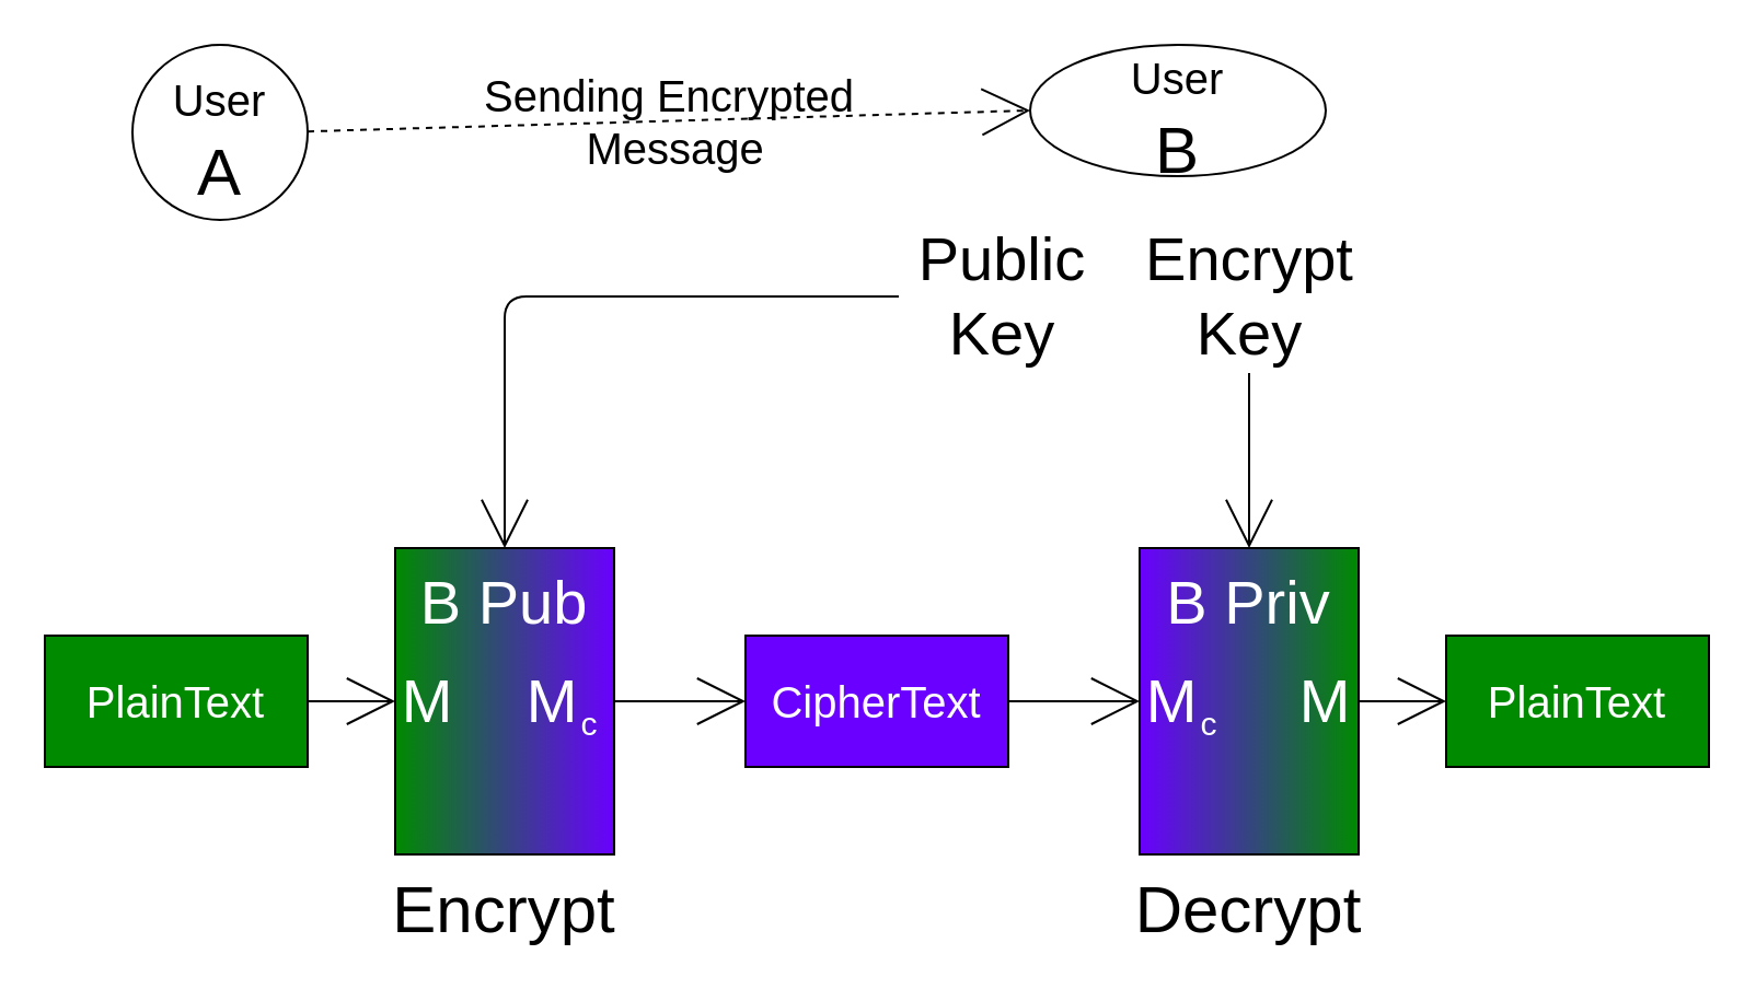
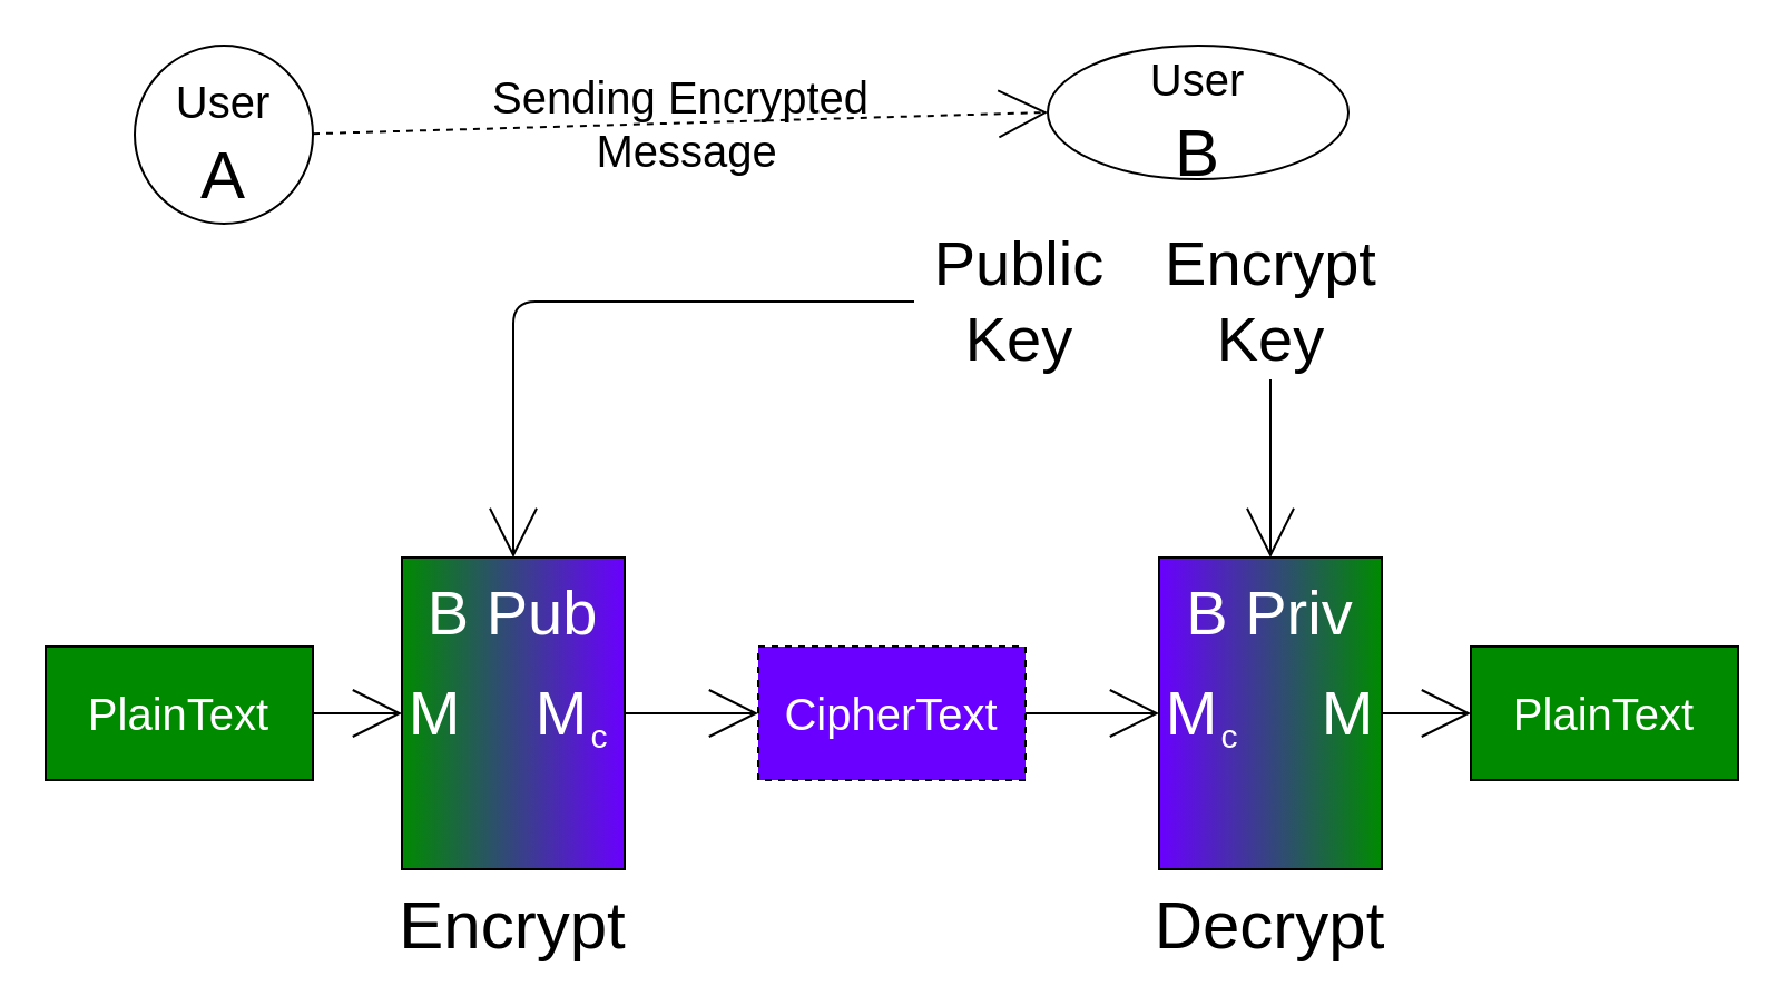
  <mxCell id="0" />
  <mxCell id="1" parent="0" />
  <mxCell id="2" style="edgeStyle=none;html=1;exitX=1;exitY=0.5;exitDx=0;exitDy=0;entryX=0;entryY=0.5;entryDx=0;entryDy=0;fontSize=28;endArrow=open;endFill=0;endSize=20;" parent="1" source="3" target="5" edge="1"><mxGeometry relative="1" as="geometry" /></mxCell>
  <mxCell id="3" value="PlainText" style="rounded=0;whiteSpace=wrap;html=1;fontSize=20;fillColor=#008a00;fontColor=#ffffff;strokeColor=#000000;" parent="1" vertex="1"><mxGeometry y="290" width="120" height="60" as="geometry" x="20" /></mxCell>
  <mxCell id="4" style="edgeStyle=none;html=1;exitX=1;exitY=0.5;exitDx=0;exitDy=0;entryX=0;entryY=0.5;entryDx=0;entryDy=0;fontSize=28;endArrow=open;endFill=0;endSize=20;" parent="1" source="5" target="7" edge="1"><mxGeometry relative="1" as="geometry" /></mxCell>
  <mxCell id="5" value="" style="rounded=0;whiteSpace=wrap;html=1;fontSize=20;fillColor=#6a00ff;fontColor=#ffffff;strokeColor=#000000;gradientDirection=west;gradientColor=#008A00;" parent="1" vertex="1"><mxGeometry x="180" y="250" width="100" height="140" as="geometry" /></mxCell>
  <mxCell id="6" style="edgeStyle=none;html=1;exitX=1;exitY=0.5;exitDx=0;exitDy=0;entryX=0;entryY=0.5;entryDx=0;entryDy=0;fontSize=28;endArrow=open;endFill=0;endSize=20;" parent="1" source="7" target="13" edge="1"><mxGeometry relative="1" as="geometry" /></mxCell>
- <mxCell id="7" value="CipherText" style="rounded=0;whiteSpace=wrap;html=1;fontSize=20;fillColor=#6a00ff;fontColor=#ffffff;strokeColor=#000000;" parent="1" vertex="1"><mxGeometry x="340" y="290" width="120" height="60" as="geometry" /></mxCell>
+ <mxCell id="7" value="CipherText" style="rounded=0;whiteSpace=wrap;html=1;fontSize=20;fillColor=#6a00ff;fontColor=#ffffff;strokeColor=#000000;dashed=1;" parent="1" vertex="1"><mxGeometry x="340" y="290" width="120" height="60" as="geometry" /></mxCell>
  <mxCell id="8" value="PlainText" style="rounded=0;whiteSpace=wrap;html=1;fontSize=20;fillColor=#008a00;fontColor=#ffffff;strokeColor=#000000;" parent="1" vertex="1"><mxGeometry x="660" y="290" width="120" height="60" as="geometry" /></mxCell>
  <mxCell id="9" value="B Pub" style="text;html=1;strokeColor=none;fillColor=none;align=center;verticalAlign=middle;whiteSpace=wrap;rounded=0;fontSize=28;fontColor=#FFFFFF;" parent="1" vertex="1"><mxGeometry x="180" y="260" width="100" height="30" as="geometry" /></mxCell>
  <mxCell id="10" value="M" style="text;html=1;strokeColor=none;fillColor=none;align=center;verticalAlign=middle;whiteSpace=wrap;rounded=0;fontSize=28;fontColor=#FFFFFF;" parent="1" vertex="1"><mxGeometry x="180" y="305" width="30" height="30" as="geometry" /></mxCell>
  <mxCell id="11" style="edgeStyle=orthogonalEdgeStyle;html=1;exitX=0;exitY=0.5;exitDx=0;exitDy=0;entryX=0.5;entryY=0;entryDx=0;entryDy=0;fontSize=28;endArrow=open;endFill=0;endSize=20;" parent="1" target="5" edge="1" source="24"><mxGeometry relative="1" as="geometry"><mxPoint x="230" y="210" as="sourcePoint" /></mxGeometry></mxCell>
  <mxCell id="12" style="edgeStyle=none;html=1;exitX=1;exitY=0.5;exitDx=0;exitDy=0;entryX=0;entryY=0.5;entryDx=0;entryDy=0;fontSize=15;endArrow=open;endFill=0;endSize=20;" parent="1" source="13" target="8" edge="1"><mxGeometry relative="1" as="geometry" /></mxCell>
  <mxCell id="13" value="" style="rounded=0;whiteSpace=wrap;html=1;fontSize=20;fillColor=#6a00ff;fontColor=#ffffff;strokeColor=#000000;gradientDirection=east;gradientColor=#008A00;" parent="1" vertex="1"><mxGeometry x="520" y="250" width="100" height="140" as="geometry" /></mxCell>
  <mxCell id="14" style="edgeStyle=orthogonalEdgeStyle;html=1;exitX=0.5;exitY=1;exitDx=0;exitDy=0;fontSize=15;endArrow=open;endFill=0;endSize=20;entryX=0.5;entryY=0;entryDx=0;entryDy=0;" parent="1" target="13" edge="1" source="25"><mxGeometry relative="1" as="geometry"><mxPoint x="540" y="230" as="targetPoint" /><mxPoint x="570" y="210" as="sourcePoint" /></mxGeometry></mxCell>
  <mxCell id="15" value="B Priv" style="text;html=1;strokeColor=none;fillColor=none;align=center;verticalAlign=middle;whiteSpace=wrap;rounded=0;fontSize=28;fontColor=#FFFFFF;" parent="1" vertex="1"><mxGeometry x="520" y="260" width="100" height="30" as="geometry" /></mxCell>
  <mxCell id="16" value="Encrypt" style="text;html=1;strokeColor=none;fillColor=none;align=center;verticalAlign=middle;whiteSpace=wrap;rounded=0;fontSize=30;" parent="1" vertex="1"><mxGeometry x="200" y="400" width="60" height="30" as="geometry" /></mxCell>
  <mxCell id="17" value="Decrypt" style="text;html=1;strokeColor=none;fillColor=none;align=center;verticalAlign=middle;whiteSpace=wrap;rounded=0;fontSize=30;" parent="1" vertex="1"><mxGeometry x="540" y="400" width="60" height="30" as="geometry" /></mxCell>
  <mxCell id="18" value="M" style="text;html=1;strokeColor=none;fillColor=none;align=center;verticalAlign=middle;whiteSpace=wrap;rounded=0;fontSize=28;fontColor=#FFFFFF;" parent="1" vertex="1"><mxGeometry x="237" y="305" width="30" height="30" as="geometry" /></mxCell>
  <mxCell id="19" value="c" style="text;html=1;strokeColor=none;fillColor=none;align=center;verticalAlign=middle;whiteSpace=wrap;rounded=0;fontSize=15;fontColor=#FFFFFF;" parent="1" vertex="1"><mxGeometry x="260" y="320" width="18" height="20" as="geometry" /></mxCell>
  <mxCell id="20" value="M" style="text;html=1;strokeColor=none;fillColor=none;align=center;verticalAlign=middle;whiteSpace=wrap;rounded=0;fontSize=28;fontColor=#FFFFFF;" parent="1" vertex="1"><mxGeometry x="520" y="305" width="30" height="30" as="geometry" /></mxCell>
  <mxCell id="21" value="c" style="text;html=1;strokeColor=none;fillColor=none;align=center;verticalAlign=middle;whiteSpace=wrap;rounded=0;fontSize=15;fontColor=#FFFFFF;" parent="1" vertex="1"><mxGeometry x="543" y="320" width="18" height="20" as="geometry" /></mxCell>
  <mxCell id="22" value="M" style="text;html=1;strokeColor=none;fillColor=none;align=center;verticalAlign=middle;whiteSpace=wrap;rounded=0;fontSize=28;fontColor=#FFFFFF;" parent="1" vertex="1"><mxGeometry x="590" y="305" width="30" height="30" as="geometry" /></mxCell>
  <mxCell id="23" value="&lt;font style=&quot;font-size: 20px&quot;&gt;User&lt;br&gt;&lt;/font&gt;B" style="ellipse;whiteSpace=wrap;html=1;aspect=fixed;fontSize=30;" vertex="1" parent="1"><mxGeometry x="470" y="20" width="135" height="60" as="geometry" /></mxCell>
  <mxCell id="24" value="Public Key" style="text;html=1;strokeColor=none;fillColor=none;align=center;verticalAlign=middle;whiteSpace=wrap;rounded=0;fontSize=28;" vertex="1" parent="1"><mxGeometry x="410" y="100" width="95" height="70" as="geometry" /></mxCell>
  <mxCell id="25" value="Encrypt&lt;br&gt;Key" style="text;html=1;strokeColor=none;fillColor=none;align=center;verticalAlign=middle;whiteSpace=wrap;rounded=0;fontSize=28;" vertex="1" parent="1"><mxGeometry x="522.5" y="100" width="95" height="70" as="geometry" /></mxCell>
  <mxCell id="26" value="&lt;font style=&quot;font-size: 20px&quot;&gt;User&lt;br&gt;&lt;/font&gt;A" style="ellipse;whiteSpace=wrap;html=1;aspect=fixed;fontSize=30;" vertex="1" parent="1"><mxGeometry x="60" y="20" width="80" height="80" as="geometry" /></mxCell>
  <mxCell id="27" value="Sending Encrypted&lt;br&gt;&amp;nbsp;Message" style="edgeStyle=none;html=1;exitX=1;exitY=0.5;exitDx=0;exitDy=0;entryX=0;entryY=0.5;entryDx=0;entryDy=0;fontSize=20;endArrow=open;endFill=0;endSize=20;dashed=1;labelBackgroundColor=none;" edge="1" parent="1" target="23"><mxGeometry relative="1" as="geometry"><mxPoint x="140" y="59.58" as="sourcePoint" /><mxPoint x="200" y="59.58" as="targetPoint" /></mxGeometry></mxCell>
